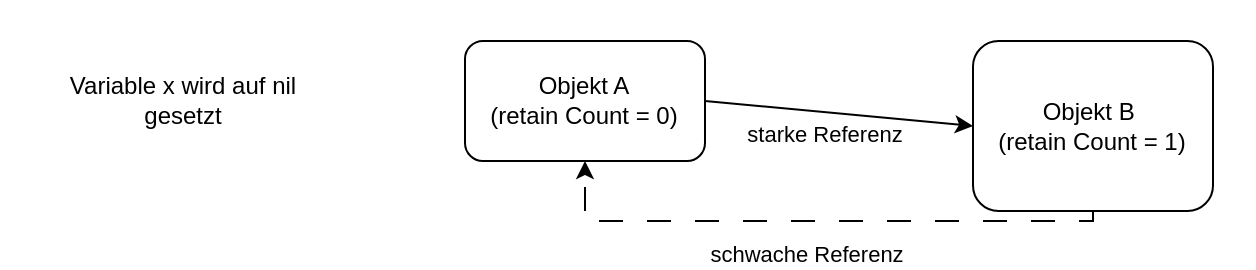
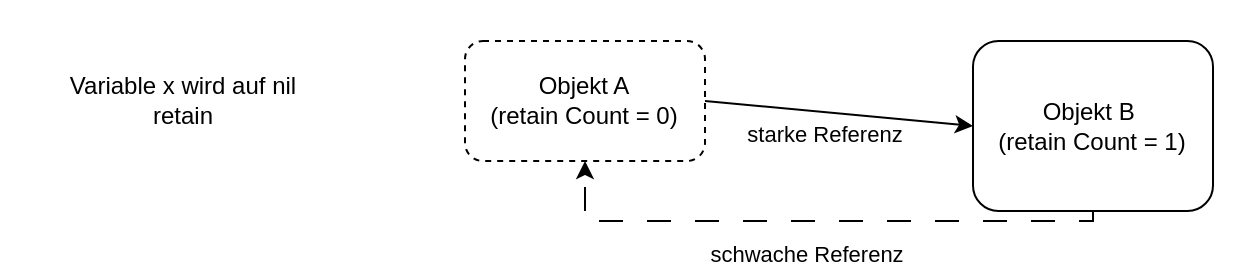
  <mxCell id="0" />
  <mxCell id="1" parent="0" />
- <mxCell id="2" value="&lt;div&gt;Objekt A&lt;/div&gt;&lt;div&gt;(retain Count = 0)&lt;/div&gt;" style="rounded=1;whiteSpace=wrap;html=1;" vertex="1" parent="1"><mxGeometry x="232" y="20" width="120" height="60" as="geometry" /></mxCell>
+ <mxCell id="2" value="&lt;div&gt;Objekt A&lt;/div&gt;&lt;div&gt;(retain Count = 0)&lt;/div&gt;" style="rounded=1;whiteSpace=wrap;html=1;dashed=1;" vertex="1" parent="1"><mxGeometry x="232" y="20" width="120" height="60" as="geometry" /></mxCell>
  <mxCell id="3" value="Objekt B&amp;nbsp;&lt;div&gt;(retain Count = 1)&lt;/div&gt;" style="rounded=1;whiteSpace=wrap;html=1;" vertex="1" parent="1"><mxGeometry x="486" y="20" width="120" height="85" as="geometry" /></mxCell>
  <mxCell id="4" value="" style="endArrow=classic;html=1;rounded=0;exitX=1;exitY=0.5;exitDx=0;exitDy=0;entryX=0;entryY=0.5;entryDx=0;entryDy=0;" edge="1" parent="1" source="2" target="3"><mxGeometry width="50" height="50" relative="1" as="geometry"><mxPoint x="522" y="340" as="sourcePoint" /><mxPoint x="572" y="290" as="targetPoint" /></mxGeometry></mxCell>
  <mxCell id="5" value="&lt;div&gt;starke Referenz&lt;/div&gt;" style="edgeLabel;html=1;align=center;verticalAlign=middle;resizable=0;points=[];labelBackgroundColor=none;" vertex="1" connectable="0" parent="4"><mxGeometry x="-0.133" relative="1" as="geometry"><mxPoint x="2" y="11" as="offset" /></mxGeometry></mxCell>
  <mxCell id="6" value="" style="endArrow=classic;html=1;rounded=0;exitX=0.5;exitY=1;exitDx=0;exitDy=0;entryX=0.5;entryY=1;entryDx=0;entryDy=0;dashed=1;dashPattern=12 12;" edge="1" parent="1" source="3" target="2"><mxGeometry width="50" height="50" relative="1" as="geometry"><mxPoint x="522" y="340" as="sourcePoint" /><mxPoint x="572" y="290" as="targetPoint" /><Array as="points"><mxPoint x="546" y="110" /><mxPoint x="382" y="110" /><mxPoint x="292" y="110" /></Array></mxGeometry></mxCell>
  <mxCell id="7" value="schwache Referenz" style="edgeLabel;html=1;align=center;verticalAlign=middle;resizable=0;points=[];labelBackgroundColor=none;" vertex="1" connectable="0" parent="6"><mxGeometry x="-0.1" y="-1" relative="1" as="geometry"><mxPoint x="-19" y="17" as="offset" /></mxGeometry></mxCell>
- <mxCell id="8" value="Variable x wird auf nil gesetzt" style="text;html=1;align=center;verticalAlign=middle;whiteSpace=wrap;rounded=0;" vertex="1" parent="1"><mxGeometry x="20" y="34" width="143" height="32" as="geometry" /></mxCell>
+ <mxCell id="8" value="Variable x wird auf nil retain" style="text;html=1;align=center;verticalAlign=middle;whiteSpace=wrap;rounded=0;" vertex="1" parent="1"><mxGeometry x="20" y="34" width="143" height="32" as="geometry" /></mxCell>
